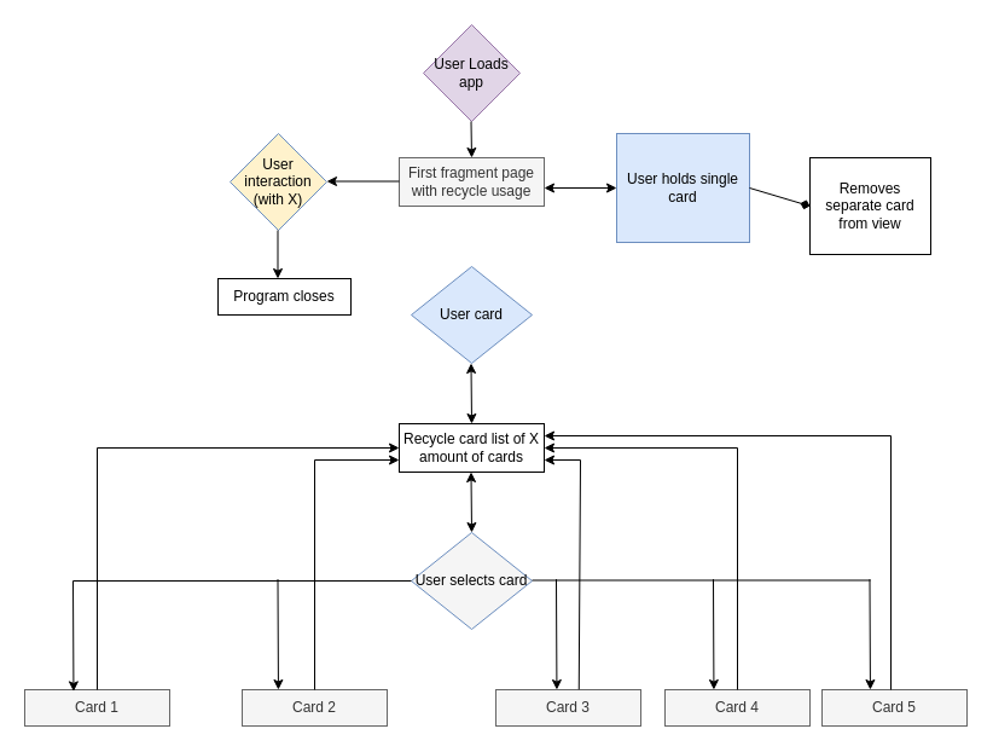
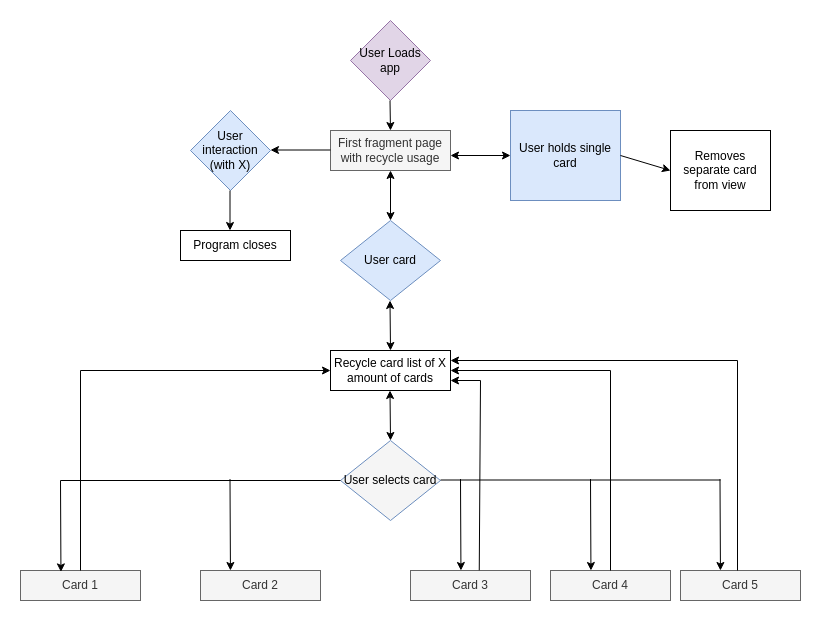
  <mxCell id="0" />
  <mxCell id="1" parent="0" />
  <mxCell id="2" value="User Loads app" style="rhombus;whiteSpace=wrap;html=1;fillColor=#e1d5e7;strokeColor=#9673a6;" vertex="1" parent="1"><mxGeometry x="350" y="20" width="80" height="80" as="geometry" /></mxCell>
  <mxCell id="3" value="" style="endArrow=classic;html=1;rounded=0;" edge="1" parent="1"><mxGeometry width="50" height="50" relative="1" as="geometry"><mxPoint x="389.5" y="100" as="sourcePoint" /><mxPoint x="390" y="130" as="targetPoint" /></mxGeometry></mxCell>
  <mxCell id="4" value="First fragment page with recycle usage" style="rounded=0;whiteSpace=wrap;html=1;fillColor=#f5f5f5;fontColor=#333333;strokeColor=#666666;" vertex="1" parent="1"><mxGeometry x="330" y="130" width="120" height="40" as="geometry" /></mxCell>
- <mxCell id="5" value="User interaction (with X)" style="rhombus;whiteSpace=wrap;html=1;fillColor=#fff2cc;strokeColor=#6c8ebf;" vertex="1" parent="1"><mxGeometry x="190" y="110" width="80" height="80" as="geometry" /></mxCell>
+ <mxCell id="5" value="User interaction (with X)" style="rhombus;whiteSpace=wrap;html=1;fillColor=#dae8fc;strokeColor=#6c8ebf;" vertex="1" parent="1"><mxGeometry x="190" y="110" width="80" height="80" as="geometry" /></mxCell>
  <mxCell id="6" value="" style="endArrow=classic;html=1;rounded=0;" edge="1" parent="1"><mxGeometry width="50" height="50" relative="1" as="geometry"><mxPoint x="330" y="149.5" as="sourcePoint" /><mxPoint x="270" y="149.5" as="targetPoint" /></mxGeometry></mxCell>
  <mxCell id="7" value="Program closes" style="rounded=0;whiteSpace=wrap;html=1;" vertex="1" parent="1"><mxGeometry x="180" y="230" width="110" height="30" as="geometry" /></mxCell>
  <mxCell id="8" value="" style="endArrow=classic;html=1;rounded=0;" edge="1" parent="1"><mxGeometry width="50" height="50" relative="1" as="geometry"><mxPoint x="229.5" y="190" as="sourcePoint" /><mxPoint x="229.5" y="230" as="targetPoint" /></mxGeometry></mxCell>
  <mxCell id="9" value="User holds single card" style="whiteSpace=wrap;html=1;fillColor=#dae8fc;strokeColor=#6c8ebf;rounded=0;" vertex="1" parent="1"><mxGeometry x="510" y="110" width="110" height="90" as="geometry" /></mxCell>
  <mxCell id="10" value="Removes separate card from view" style="rounded=0;whiteSpace=wrap;html=1;" vertex="1" parent="1"><mxGeometry x="670" y="130" width="100" height="80" as="geometry" /></mxCell>
- <mxCell id="11" value="" style="endArrow=diamond;html=1;rounded=0;entryX=0;entryY=0.5;entryDx=0;entryDy=0;exitX=1;exitY=0.5;exitDx=0;exitDy=0;" edge="1" parent="1" source="9" target="10"><mxGeometry width="50" height="50" relative="1" as="geometry"><mxPoint x="610" y="150" as="sourcePoint" /><mxPoint x="660" y="100" as="targetPoint" /></mxGeometry></mxCell>
+ <mxCell id="11" value="" style="endArrow=classic;html=1;rounded=0;entryX=0;entryY=0.5;entryDx=0;entryDy=0;exitX=1;exitY=0.5;exitDx=0;exitDy=0;" edge="1" parent="1" source="9" target="10"><mxGeometry width="50" height="50" relative="1" as="geometry"><mxPoint x="610" y="150" as="sourcePoint" /><mxPoint x="660" y="100" as="targetPoint" /></mxGeometry></mxCell>
  <mxCell id="12" value="" style="endArrow=classic;startArrow=classic;html=1;rounded=0;entryX=0;entryY=0.5;entryDx=0;entryDy=0;" edge="1" parent="1" target="9"><mxGeometry width="50" height="50" relative="1" as="geometry"><mxPoint x="450" y="155" as="sourcePoint" /><mxPoint x="500" y="105" as="targetPoint" /></mxGeometry></mxCell>
  <mxCell id="13" value="User card" style="rhombus;whiteSpace=wrap;html=1;fillColor=#dae8fc;strokeColor=#6c8ebf;" vertex="1" parent="1"><mxGeometry x="340" y="220" width="100" height="80" as="geometry" /></mxCell>
+ <mxCell id="14" value="" style="endArrow=classic;startArrow=classic;html=1;rounded=0;entryX=0.5;entryY=1;entryDx=0;entryDy=0;exitX=0.5;exitY=0;exitDx=0;exitDy=0;" edge="1" parent="1" source="13" target="4"><mxGeometry width="50" height="50" relative="1" as="geometry"><mxPoint x="360" y="200" as="sourcePoint" /><mxPoint x="420" y="200" as="targetPoint" /></mxGeometry></mxCell>
  <mxCell id="15" value="Recycle card list of X amount of cards" style="rounded=0;whiteSpace=wrap;html=1;" vertex="1" parent="1"><mxGeometry x="330" y="350" width="120" height="40" as="geometry" /></mxCell>
  <mxCell id="16" value="" style="endArrow=classic;startArrow=classic;html=1;rounded=0;" edge="1" parent="1"><mxGeometry width="50" height="50" relative="1" as="geometry"><mxPoint x="390" y="350" as="sourcePoint" /><mxPoint x="389.5" y="300" as="targetPoint" /></mxGeometry></mxCell>
  <mxCell id="17" value="" style="endArrow=classic;startArrow=classic;html=1;rounded=0;" edge="1" parent="1"><mxGeometry width="50" height="50" relative="1" as="geometry"><mxPoint x="390" y="440" as="sourcePoint" /><mxPoint x="389.5" y="390" as="targetPoint" /></mxGeometry></mxCell>
  <mxCell id="18" value="User selects card" style="rhombus;whiteSpace=wrap;html=1;fillColor=#f5f5f5;strokeColor=#6c8ebf;" vertex="1" parent="1"><mxGeometry x="340" y="440" width="100" height="80" as="geometry" /></mxCell>
  <mxCell id="19" value="Card 1" style="rounded=0;whiteSpace=wrap;html=1;fillColor=#f5f5f5;fontColor=#333333;strokeColor=#666666;" vertex="1" parent="1"><mxGeometry x="20" y="570" width="120" height="30" as="geometry" /></mxCell>
  <mxCell id="20" value="Card 2" style="rounded=0;whiteSpace=wrap;html=1;fillColor=#f5f5f5;fontColor=#333333;strokeColor=#666666;" vertex="1" parent="1"><mxGeometry x="200" y="570" width="120" height="30" as="geometry" /></mxCell>
  <mxCell id="21" value="Card 3" style="rounded=0;whiteSpace=wrap;html=1;fillColor=#f5f5f5;fontColor=#333333;strokeColor=#666666;" vertex="1" parent="1"><mxGeometry x="410" y="570" width="120" height="30" as="geometry" /></mxCell>
  <mxCell id="22" value="Card 4" style="rounded=0;whiteSpace=wrap;html=1;fillColor=#f5f5f5;fontColor=#333333;strokeColor=#666666;" vertex="1" parent="1"><mxGeometry x="550" y="570" width="120" height="30" as="geometry" /></mxCell>
  <mxCell id="23" value="Card 5" style="rounded=0;whiteSpace=wrap;html=1;fillColor=#f5f5f5;fontColor=#333333;strokeColor=#666666;" vertex="1" parent="1"><mxGeometry x="680" y="570" width="120" height="30" as="geometry" /></mxCell>
- <mxCell id="24" value="" style="endArrow=classic;html=1;rounded=0;exitX=0.5;exitY=0;exitDx=0;exitDy=0;entryX=0;entryY=0.75;entryDx=0;entryDy=0;" edge="1" parent="1" source="20" target="15"><mxGeometry width="50" height="50" relative="1" as="geometry"><mxPoint x="280" y="420" as="sourcePoint" /><mxPoint x="330" y="370" as="targetPoint" /><Array as="points"><mxPoint x="260" y="380" /></Array></mxGeometry></mxCell>
  <mxCell id="25" value="" style="endArrow=classic;html=1;rounded=0;exitX=0.5;exitY=0;exitDx=0;exitDy=0;entryX=0;entryY=0.5;entryDx=0;entryDy=0;" edge="1" parent="1" target="15"><mxGeometry width="50" height="50" relative="1" as="geometry"><mxPoint x="80" y="570" as="sourcePoint" /><mxPoint x="150" y="370" as="targetPoint" /><Array as="points"><mxPoint x="80" y="370" /></Array></mxGeometry></mxCell>
  <mxCell id="26" value="" style="endArrow=classic;html=1;rounded=0;exitX=0.573;exitY=-0.007;exitDx=0;exitDy=0;exitPerimeter=0;" edge="1" parent="1" source="21"><mxGeometry width="50" height="50" relative="1" as="geometry"><mxPoint x="460" y="570" as="sourcePoint" /><mxPoint x="450" y="380" as="targetPoint" /><Array as="points"><mxPoint x="480" y="380" /></Array></mxGeometry></mxCell>
  <mxCell id="27" value="" style="endArrow=classic;html=1;rounded=0;exitX=0.5;exitY=0;exitDx=0;exitDy=0;" edge="1" parent="1"><mxGeometry width="50" height="50" relative="1" as="geometry"><mxPoint x="610" y="570" as="sourcePoint" /><mxPoint x="450" y="370" as="targetPoint" /><Array as="points"><mxPoint x="610" y="370" /></Array></mxGeometry></mxCell>
  <mxCell id="28" value="" style="endArrow=classic;html=1;rounded=0;exitX=0.5;exitY=0;exitDx=0;exitDy=0;entryX=1;entryY=0.25;entryDx=0;entryDy=0;" edge="1" parent="1" target="15"><mxGeometry width="50" height="50" relative="1" as="geometry"><mxPoint x="737" y="570" as="sourcePoint" /><mxPoint x="807" y="370" as="targetPoint" /><Array as="points"><mxPoint x="737" y="360" /></Array></mxGeometry></mxCell>
  <mxCell id="29" value="" style="endArrow=none;html=1;rounded=0;entryX=0;entryY=0.5;entryDx=0;entryDy=0;" edge="1" parent="1" target="18"><mxGeometry width="50" height="50" relative="1" as="geometry"><mxPoint x="60" y="480" as="sourcePoint" /><mxPoint x="210" y="455" as="targetPoint" /></mxGeometry></mxCell>
  <mxCell id="30" value="" style="endArrow=classic;html=1;rounded=0;entryX=0.337;entryY=0.047;entryDx=0;entryDy=0;entryPerimeter=0;" edge="1" parent="1" target="19"><mxGeometry width="50" height="50" relative="1" as="geometry"><mxPoint x="60" y="480" as="sourcePoint" /><mxPoint x="110" y="430" as="targetPoint" /></mxGeometry></mxCell>
  <mxCell id="31" value="" style="endArrow=classic;html=1;rounded=0;entryX=0.337;entryY=0.047;entryDx=0;entryDy=0;entryPerimeter=0;" edge="1" parent="1"><mxGeometry width="50" height="50" relative="1" as="geometry"><mxPoint x="229.5" y="478.59" as="sourcePoint" /><mxPoint x="229.94" y="570" as="targetPoint" /></mxGeometry></mxCell>
  <mxCell id="32" value="" style="endArrow=classic;html=1;rounded=0;entryX=0.337;entryY=0.047;entryDx=0;entryDy=0;entryPerimeter=0;" edge="1" parent="1"><mxGeometry width="50" height="50" relative="1" as="geometry"><mxPoint x="460" y="478.59" as="sourcePoint" /><mxPoint x="460.44" y="570" as="targetPoint" /></mxGeometry></mxCell>
  <mxCell id="33" value="" style="endArrow=classic;html=1;rounded=0;entryX=0.337;entryY=0.047;entryDx=0;entryDy=0;entryPerimeter=0;" edge="1" parent="1"><mxGeometry width="50" height="50" relative="1" as="geometry"><mxPoint x="590" y="478.59" as="sourcePoint" /><mxPoint x="590.44" y="570" as="targetPoint" /></mxGeometry></mxCell>
  <mxCell id="34" value="" style="endArrow=classic;html=1;rounded=0;entryX=0.337;entryY=0.047;entryDx=0;entryDy=0;entryPerimeter=0;" edge="1" parent="1"><mxGeometry width="50" height="50" relative="1" as="geometry"><mxPoint x="719.5" y="478.59" as="sourcePoint" /><mxPoint x="719.94" y="570" as="targetPoint" /></mxGeometry></mxCell>
  <mxCell id="35" value="" style="endArrow=none;html=1;rounded=0;entryX=0;entryY=0.5;entryDx=0;entryDy=0;" edge="1" parent="1"><mxGeometry width="50" height="50" relative="1" as="geometry"><mxPoint x="440" y="479.5" as="sourcePoint" /><mxPoint x="720" y="479.5" as="targetPoint" /></mxGeometry></mxCell>
